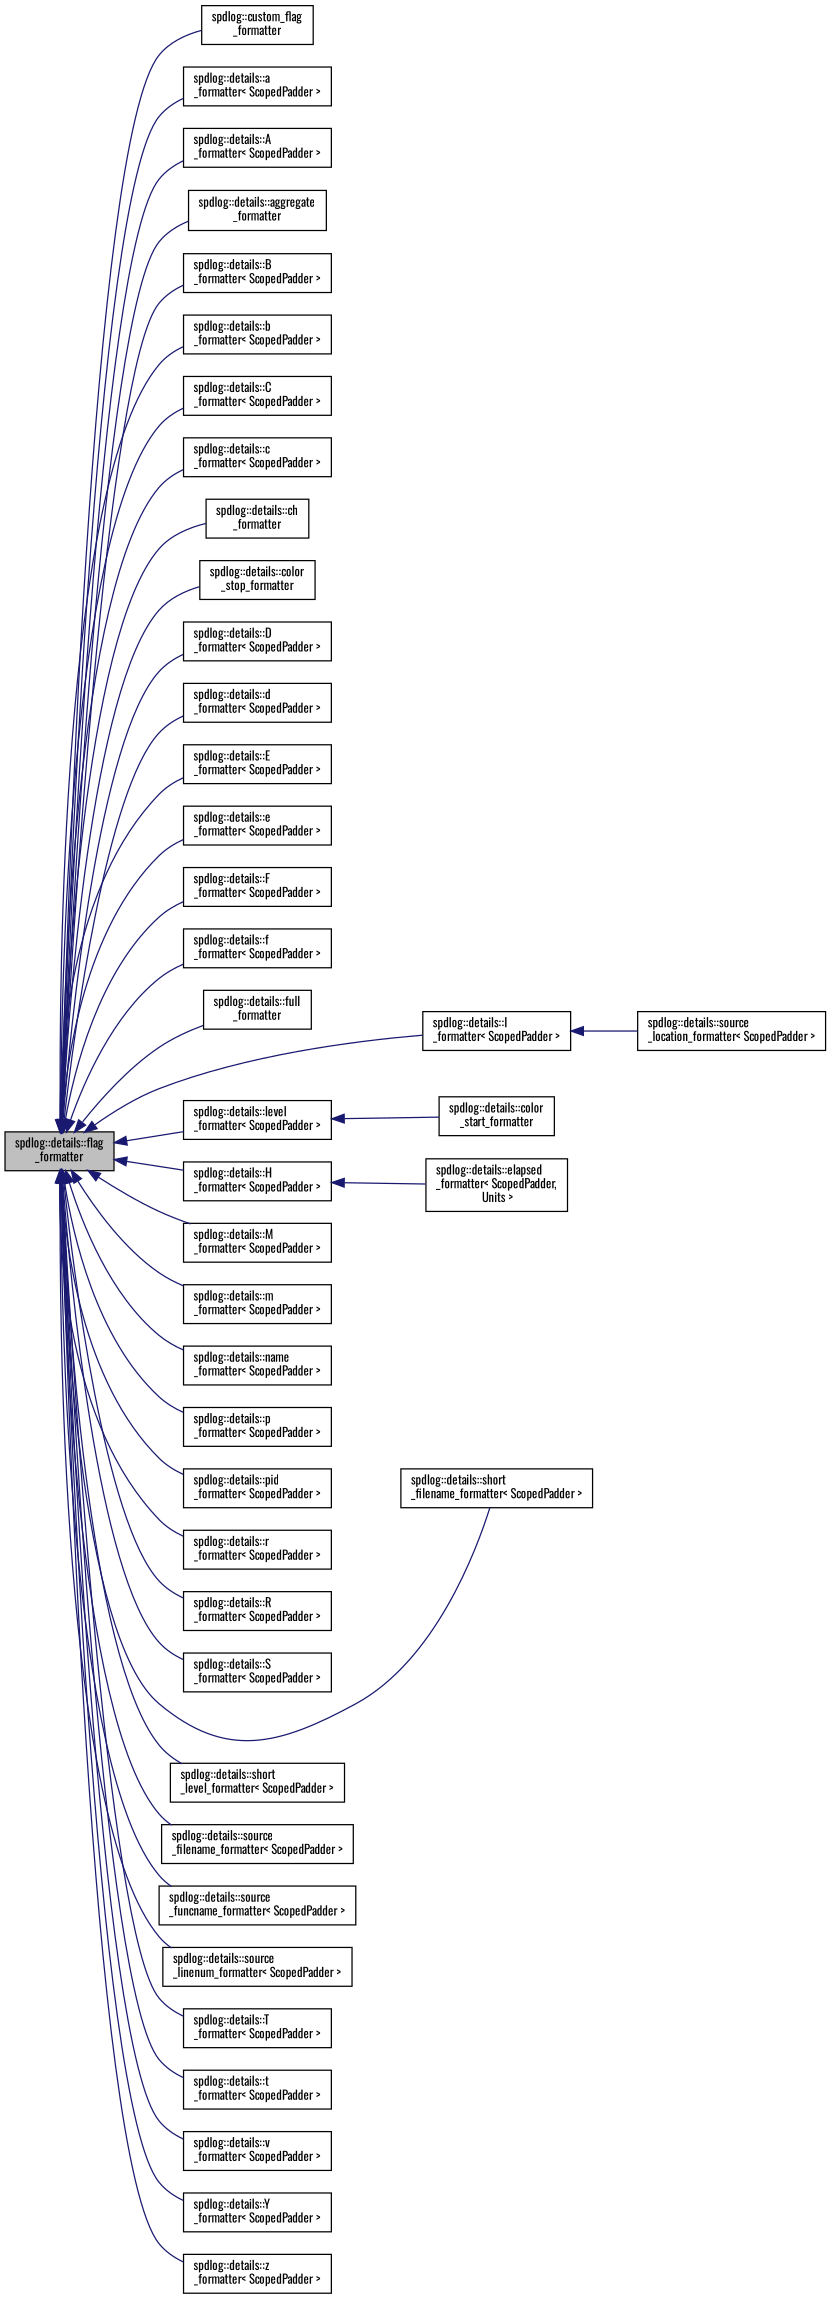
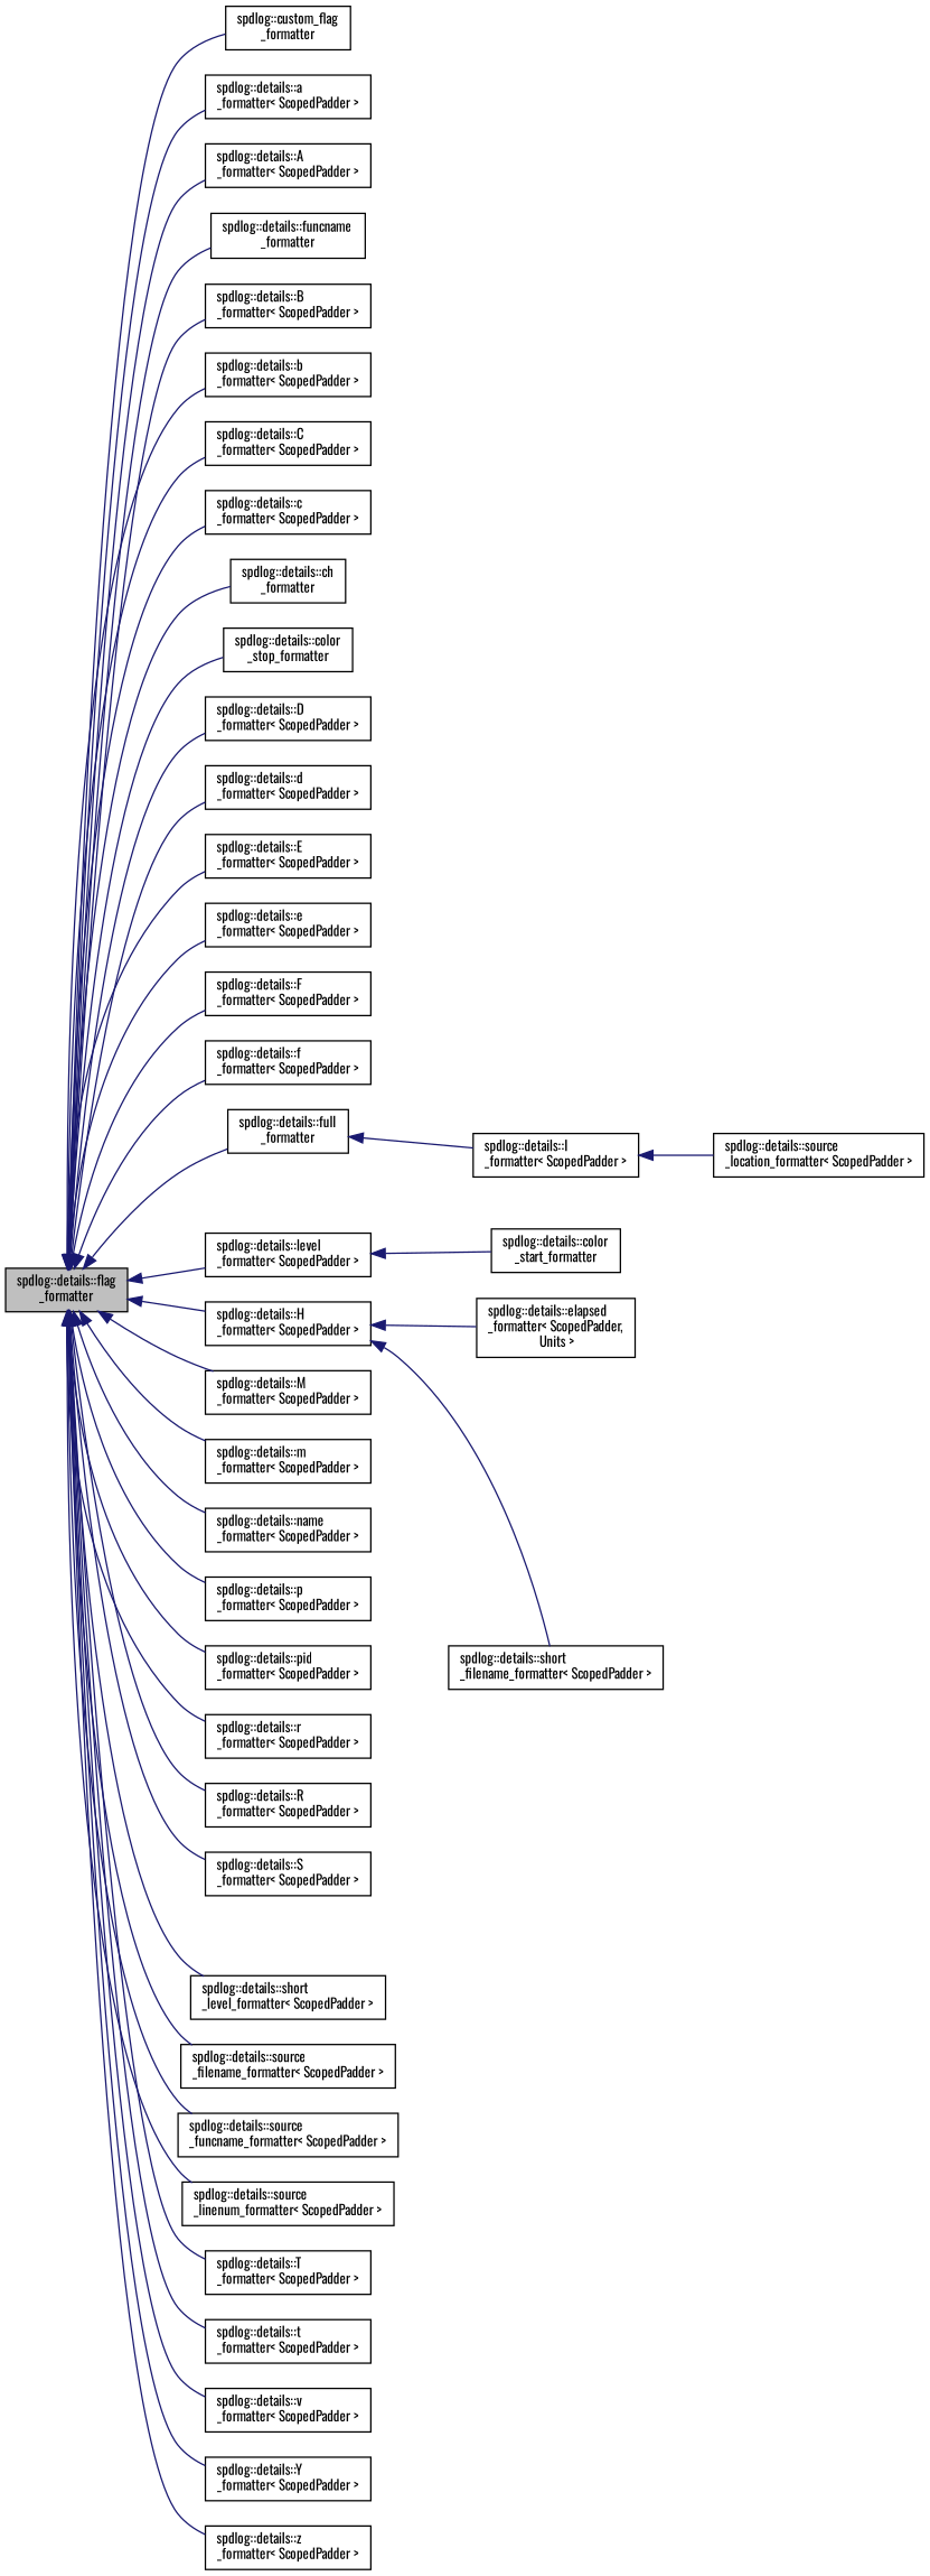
  digraph {
    fontname=Oswald
    rankdir=LR
    node [color=black fillcolor=white fontname=Oswald fontsize=10 shape=record style=filled]
    edge [color=midnightblue dir=back fontname=Oswald fontsize=10 labelfontname=Helvetica labelfontsize=10 style=solid]
    n1 [fillcolor=grey75 fontcolor=black height=0.2 label="spdlog::details::flag\l_formatter" width=0.4]
    n2 [height=0.2 label="spdlog::custom_flag\l_formatter" width=0.4]
    n3 [height=0.2 label="spdlog::details::a\l_formatter\< ScopedPadder \>" width=0.4]
    n4 [height=0.2 label="spdlog::details::A\l_formatter\< ScopedPadder \>" width=0.4]
-   n5 [height=0.2 label="spdlog::details::aggregate\l_formatter" width=0.4]
+   n5 [height=0.2 label="spdlog::details::funcname\l_formatter" width=0.4]
    n6 [height=0.2 label="spdlog::details::B\l_formatter\< ScopedPadder \>" width=0.4]
    n7 [height=0.2 label="spdlog::details::b\l_formatter\< ScopedPadder \>" width=0.4]
    n8 [height=0.2 label="spdlog::details::C\l_formatter\< ScopedPadder \>" width=0.4]
    n9 [height=0.2 label="spdlog::details::c\l_formatter\< ScopedPadder \>" width=0.4]
    n10 [height=0.2 label="spdlog::details::ch\l_formatter" width=0.4]
    n11 [height=0.2 label="spdlog::details::color\l_stop_formatter" width=0.4]
    n12 [height=0.2 label="spdlog::details::D\l_formatter\< ScopedPadder \>" width=0.4]
    n13 [height=0.2 label="spdlog::details::d\l_formatter\< ScopedPadder \>" width=0.4]
    n14 [height=0.2 label="spdlog::details::E\l_formatter\< ScopedPadder \>" width=0.4]
    n15 [height=0.2 label="spdlog::details::e\l_formatter\< ScopedPadder \>" width=0.4]
    n16 [height=0.2 label="spdlog::details::F\l_formatter\< ScopedPadder \>" width=0.4]
    n17 [height=0.2 label="spdlog::details::f\l_formatter\< ScopedPadder \>" width=0.4]
    n18 [height=0.2 label="spdlog::details::full\l_formatter" width=0.4]
    n19 [height=0.2 label="spdlog::details::H\l_formatter\< ScopedPadder \>" width=0.4]
    n20 [height=0.2 label="spdlog::details::I\l_formatter\< ScopedPadder \>" width=0.4]
    n21 [height=0.2 label="spdlog::details::level\l_formatter\< ScopedPadder \>" width=0.4]
    n22 [height=0.2 label="spdlog::details::M\l_formatter\< ScopedPadder \>" width=0.4]
    n23 [height=0.2 label="spdlog::details::m\l_formatter\< ScopedPadder \>" width=0.4]
    n24 [height=0.2 label="spdlog::details::name\l_formatter\< ScopedPadder \>" width=0.4]
    n25 [height=0.2 label="spdlog::details::p\l_formatter\< ScopedPadder \>" width=0.4]
    n26 [height=0.2 label="spdlog::details::pid\l_formatter\< ScopedPadder \>" width=0.4]
    n27 [height=0.2 label="spdlog::details::r\l_formatter\< ScopedPadder \>" width=0.4]
    n28 [height=0.2 label="spdlog::details::R\l_formatter\< ScopedPadder \>" width=0.4]
    n29 [height=0.2 label="spdlog::details::S\l_formatter\< ScopedPadder \>" width=0.4]
    n30 [height=0.2 label="spdlog::details::short\l_filename_formatter\< ScopedPadder \>" width=0.4]
    n31 [height=0.2 label="spdlog::details::short\l_level_formatter\< ScopedPadder \>" width=0.4]
    n32 [height=0.2 label="spdlog::details::source\l_filename_formatter\< ScopedPadder \>" width=0.4]
    n33 [height=0.2 label="spdlog::details::source\l_funcname_formatter\< ScopedPadder \>" width=0.4]
    n34 [height=0.2 label="spdlog::details::source\l_linenum_formatter\< ScopedPadder \>" width=0.4]
    n35 [height=0.2 label="spdlog::details::T\l_formatter\< ScopedPadder \>" width=0.4]
    n36 [height=0.2 label="spdlog::details::t\l_formatter\< ScopedPadder \>" width=0.4]
    n37 [height=0.2 label="spdlog::details::v\l_formatter\< ScopedPadder \>" width=0.4]
    n38 [height=0.2 label="spdlog::details::Y\l_formatter\< ScopedPadder \>" width=0.4]
    n39 [height=0.2 label="spdlog::details::z\l_formatter\< ScopedPadder \>" width=0.4]
    n40 [height=0.2 label="spdlog::details::color\l_start_formatter" width=0.4]
    n41 [height=0.2 label="spdlog::details::elapsed\l_formatter\< ScopedPadder,\l Units \>" width=0.4]
    n42 [height=0.2 label="spdlog::details::source\l_location_formatter\< ScopedPadder \>" width=0.4]
    n1 -> n2
    n1 -> n3
    n1 -> n4
    n1 -> n5
    n1 -> n6
    n1 -> n7
    n1 -> n8
    n1 -> n9
    n1 -> n10
    n1 -> n11
    n1 -> n12
    n1 -> n13
    n1 -> n14
    n1 -> n15
    n1 -> n16
    n1 -> n17
    n1 -> n18
    n1 -> n19
-   n1 -> n20
+   n18 -> n20
    n1 -> n21
    n1 -> n22
    n1 -> n23
    n1 -> n24
    n1 -> n25
    n1 -> n26
    n1 -> n27
    n1 -> n28
    n1 -> n29
-   n1 -> n30
+   n19 -> n30
    n1 -> n31
    n1 -> n32
    n1 -> n33
    n1 -> n34
    n1 -> n35
    n1 -> n36
    n1 -> n37
    n1 -> n38
    n1 -> n39
    n19 -> n41
    n20 -> n42
    n21 -> n40
  }
